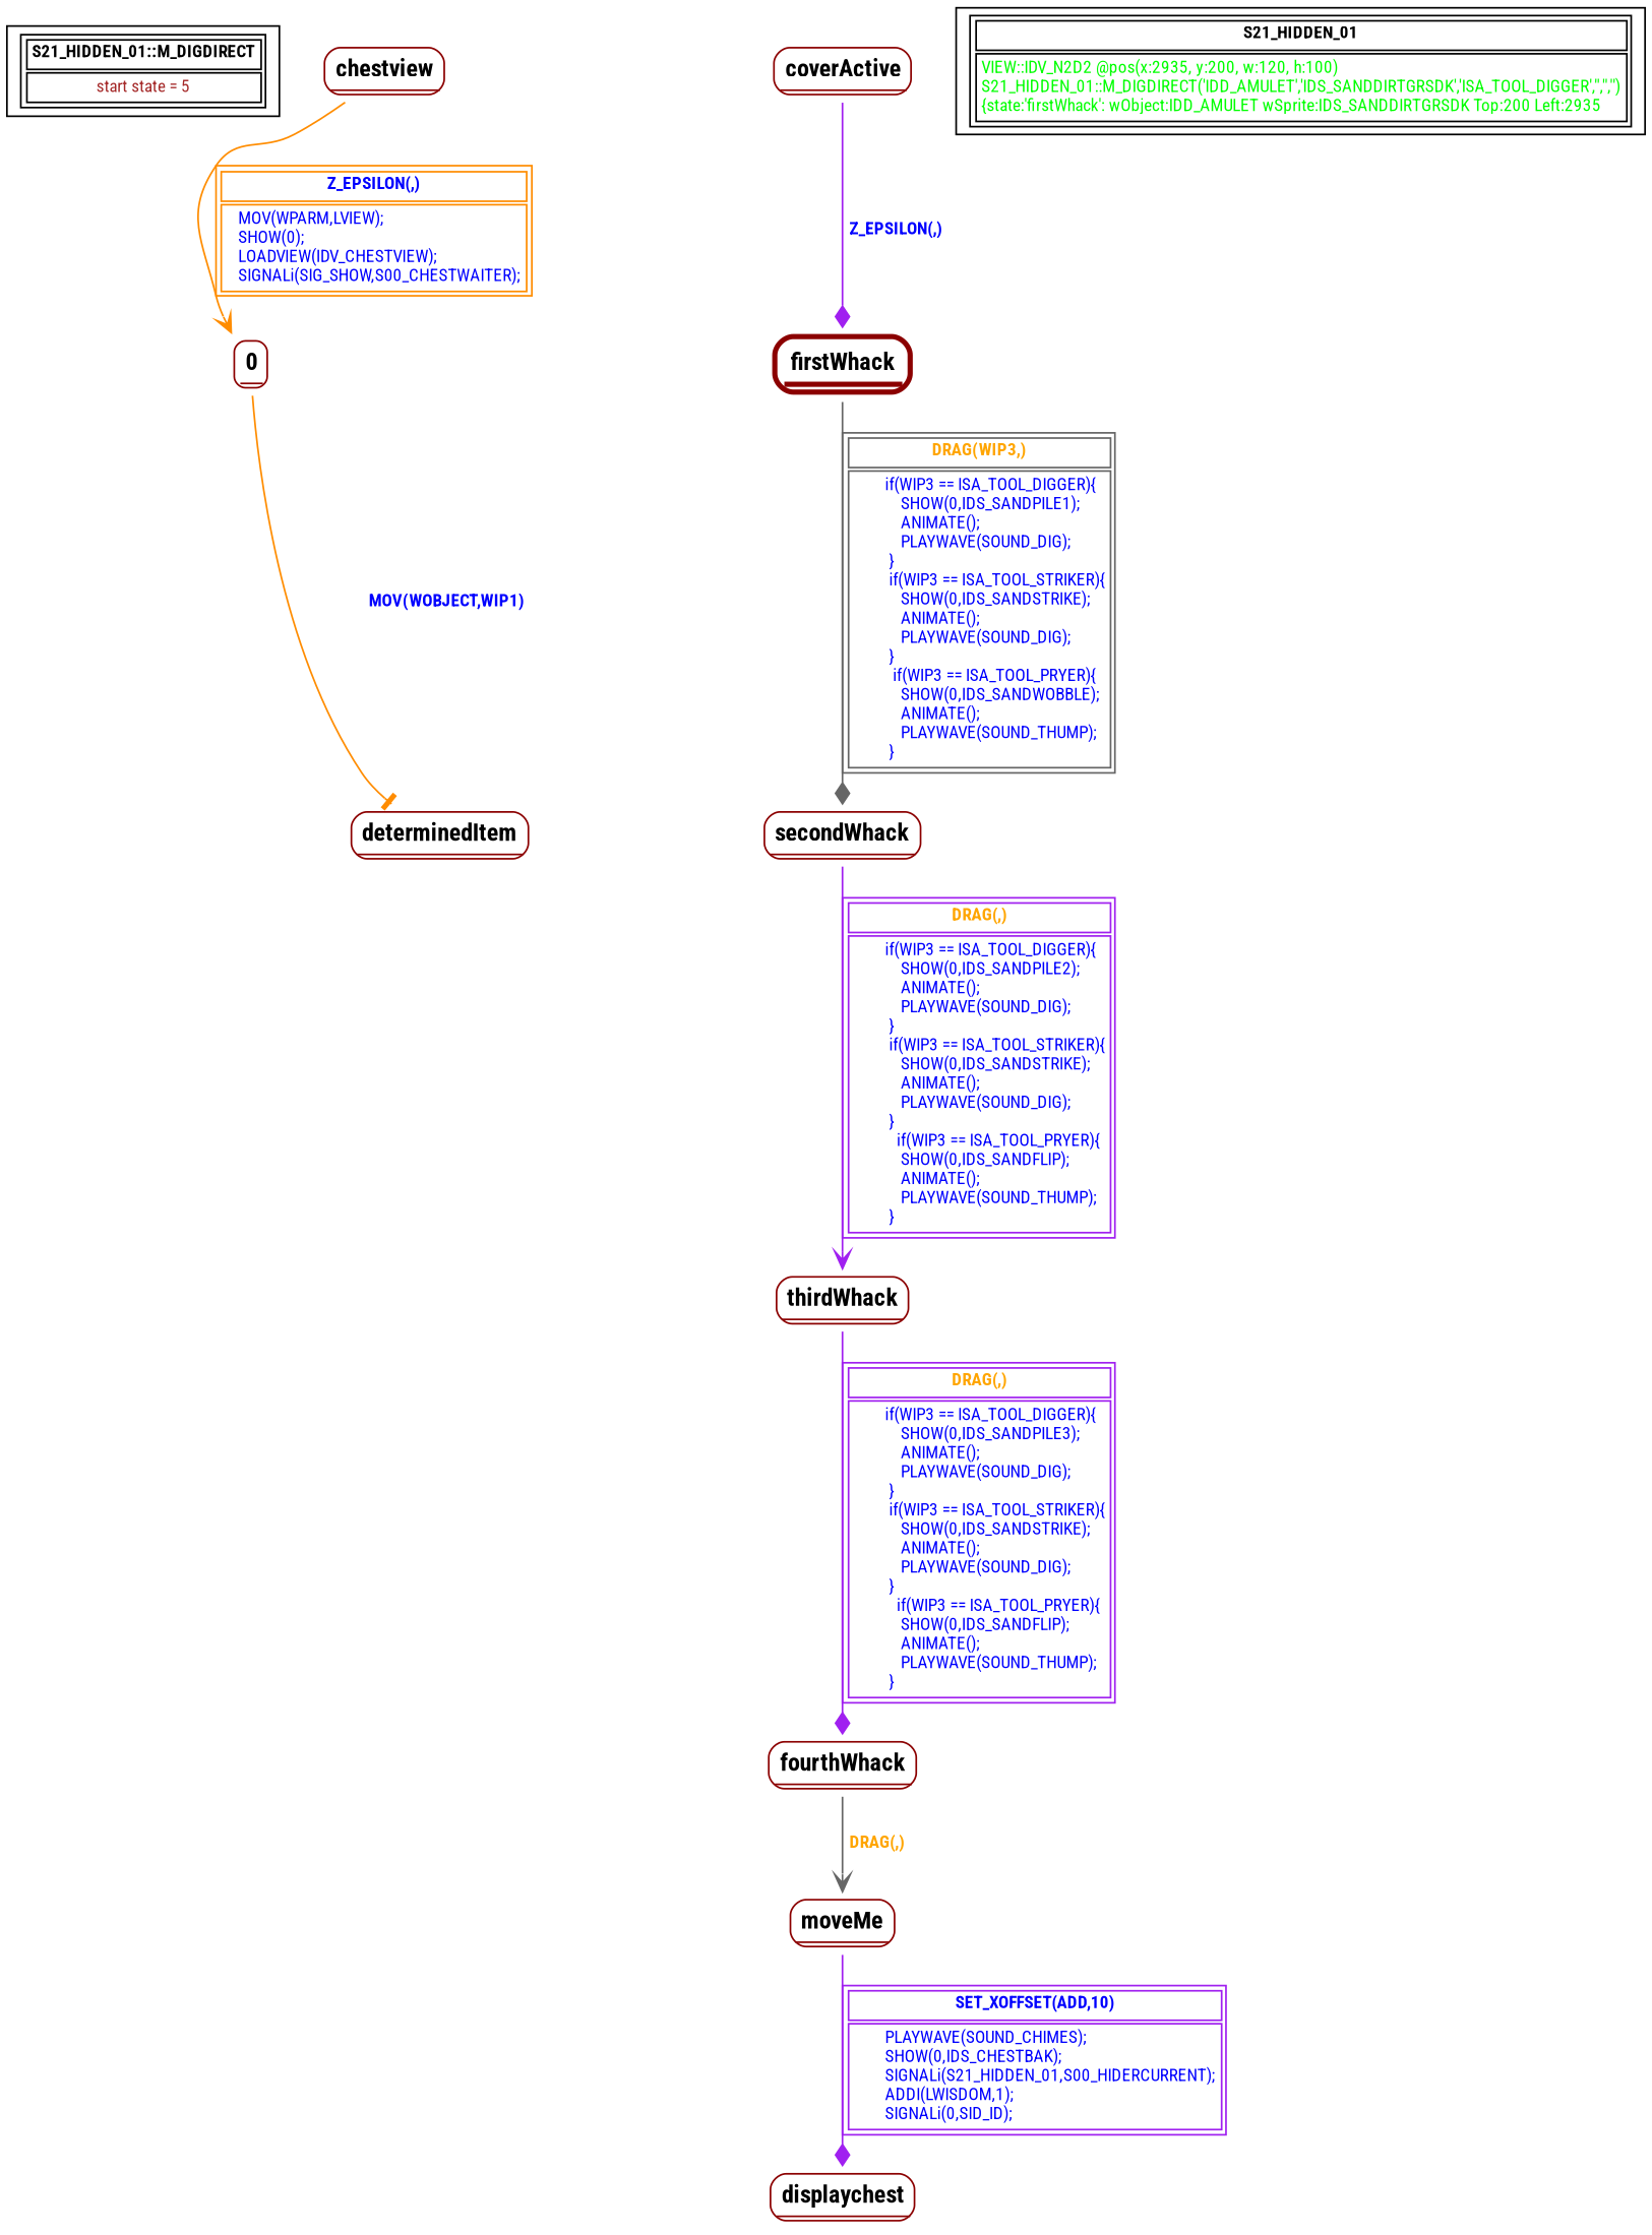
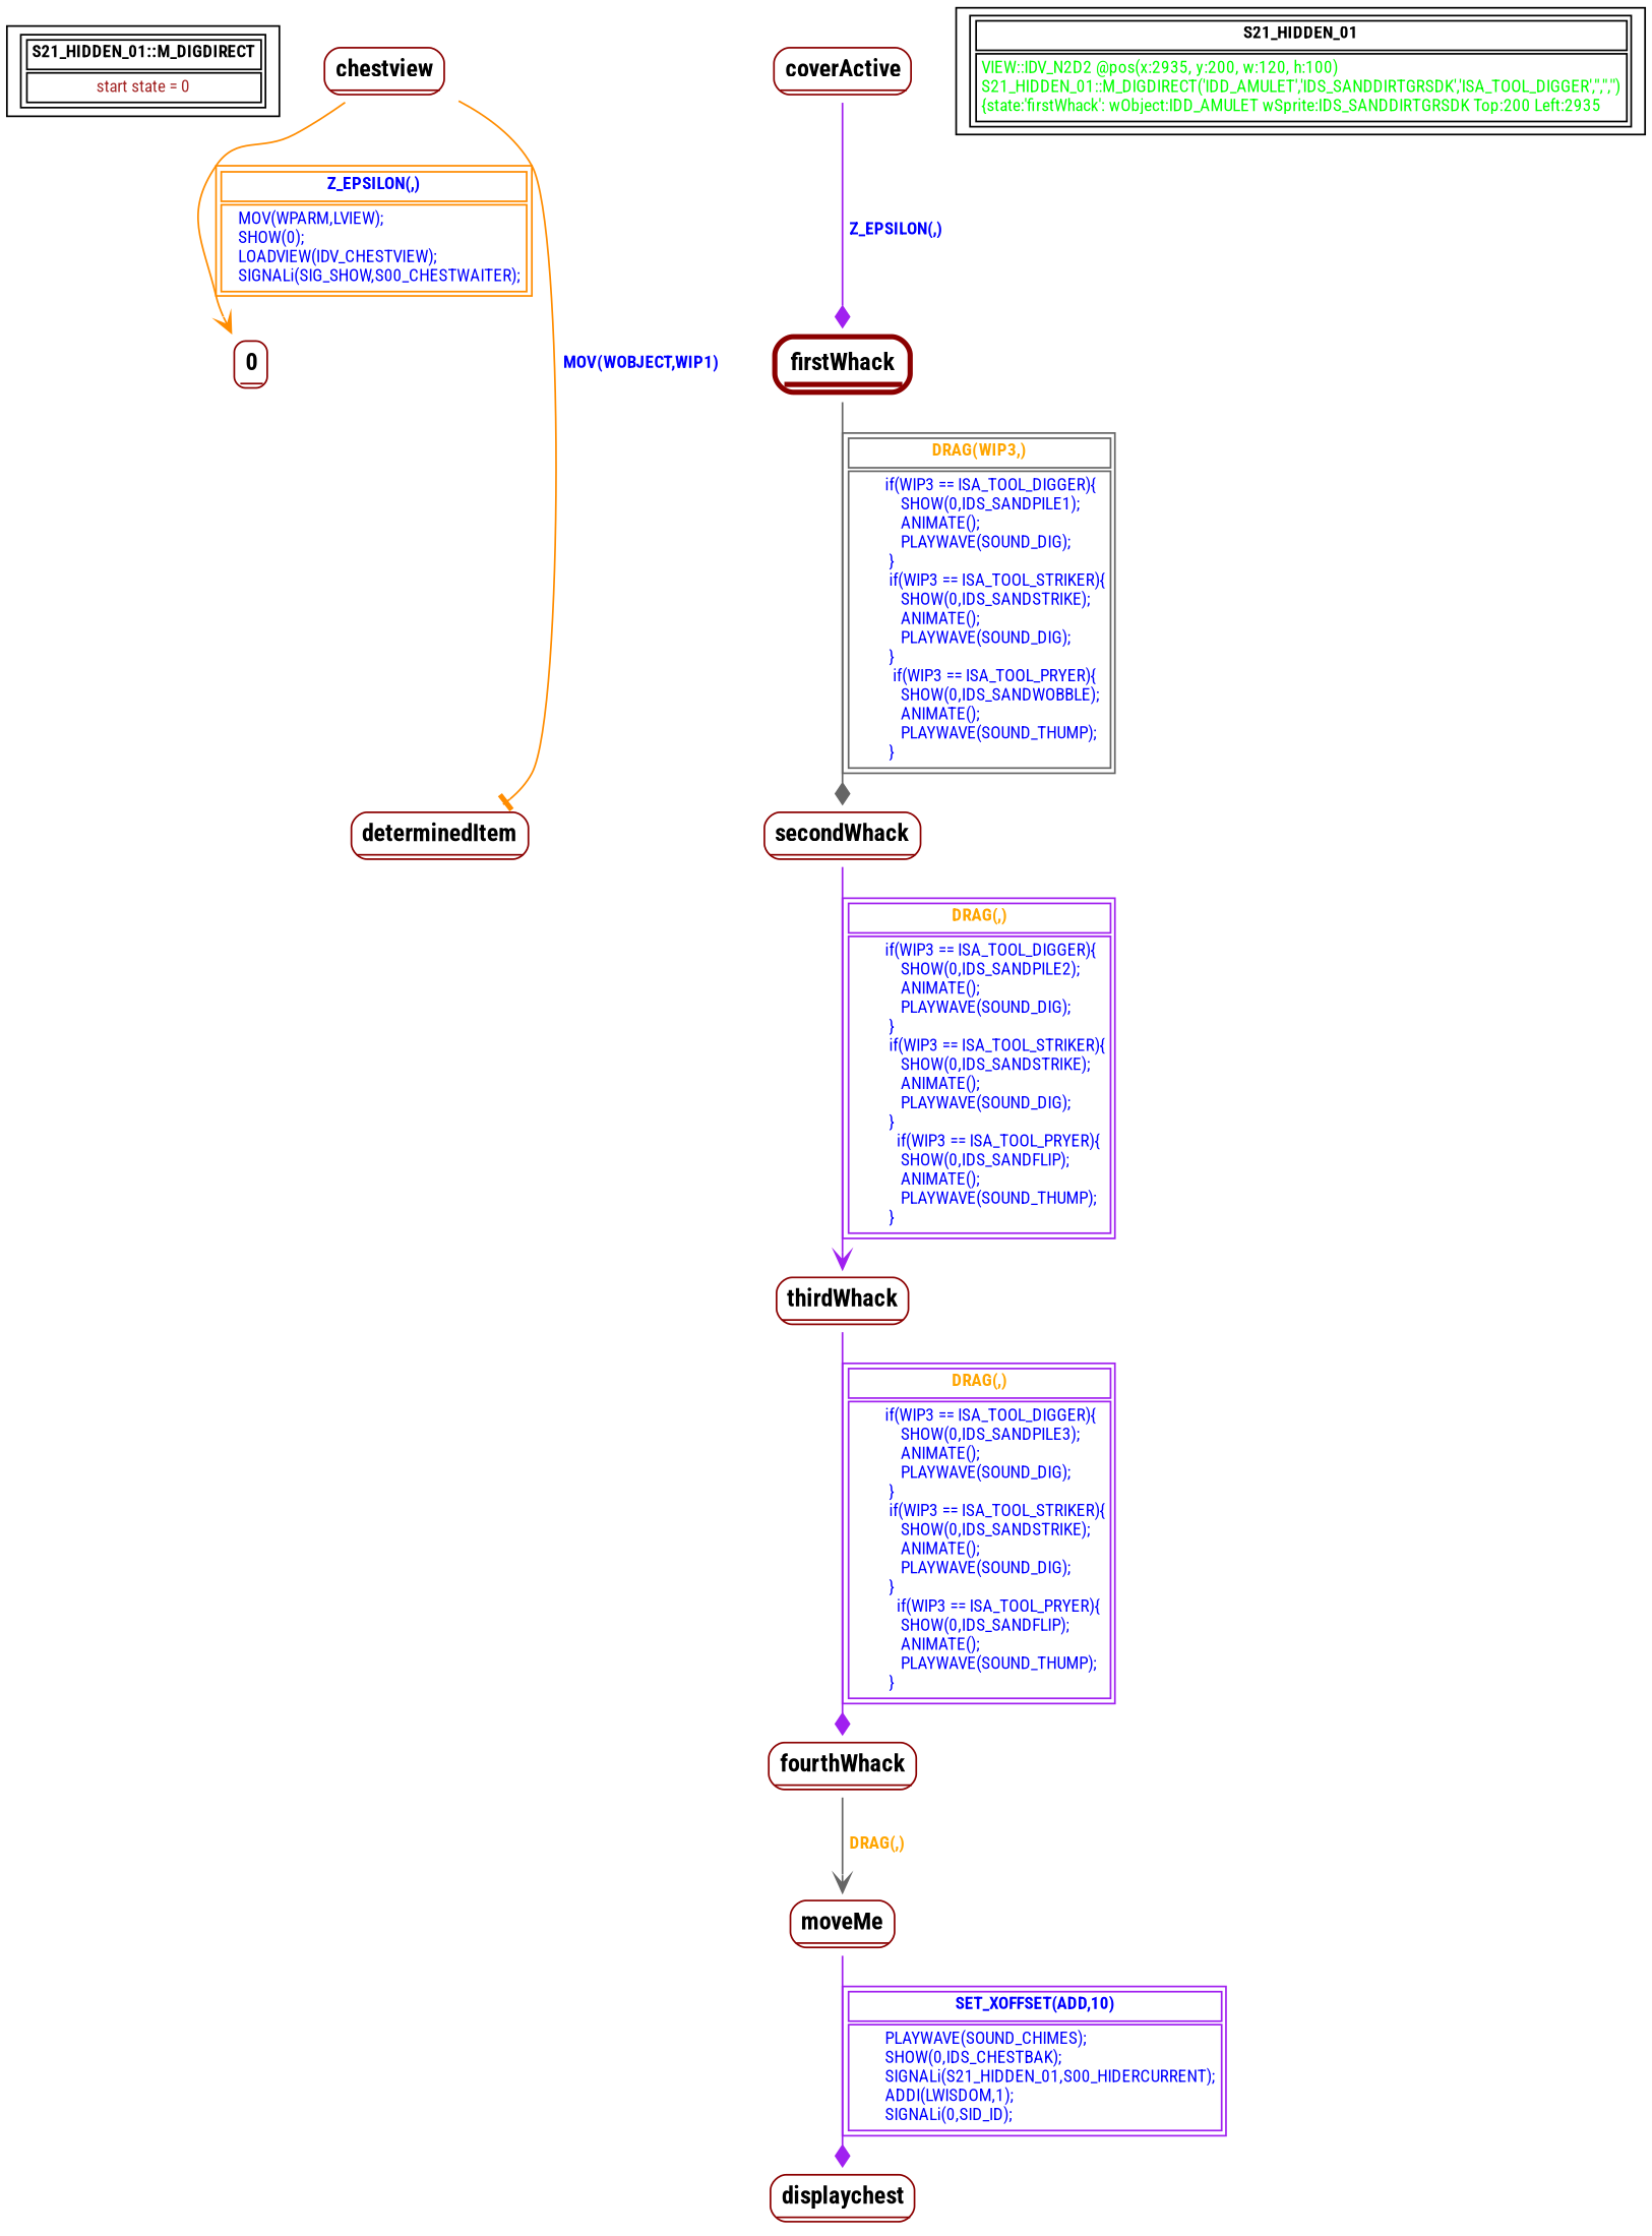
  digraph {
    fontname="Roboto Condensed"
    node [fontname="Roboto Condensed" fontsize=14 shape=none]
    edge [arrowhead=diamond color=purple fontcolor=blue fontname="Roboto Condensed" fontsize=10]
-   n1 [fontsize=10 label=< <table border="1"><tr><td><b>S21_HIDDEN_01::M_DIGDIRECT<br align="left"/></b></td></tr> <tr><td><font point-size="10" color ="brown">start state = 5<br align="left"/></font></td></tr></table>> shape=record]
+   n1 [fontsize=10 label=< <table border="1"><tr><td><b>S21_HIDDEN_01::M_DIGDIRECT<br align="left"/></b></td></tr> <tr><td><font point-size="10" color ="brown">start state = 0<br align="left"/></font></td></tr></table>> shape=record]
    n2 [label=< <table border="1" color="darkred" style="rounded"><tr><td sides="b"><b>0<br align="left"/></b></td></tr> </table>>]
    n3 [label=< <table border="1" color="darkred" style="rounded"><tr><td sides="b"><b>determinedItem<br align="left"/></b></td></tr> </table>>]
    n4 [label=< <table border="1" color="darkred" style="rounded"><tr><td sides="b"><b>coverActive<br align="left"/></b></td></tr> </table>>]
    n5 [label=< <table border="3" color="darkred" style="rounded"><tr><td sides="b"><b>firstWhack<br align="left"/></b></td></tr> </table>>]
    n6 [label=< <table border="1" color="darkred" style="rounded"><tr><td sides="b"><b>chestview<br align="left"/></b></td></tr> </table>>]
    n7 [label=< <table border="1" color="darkred" style="rounded"><tr><td sides="b"><b>secondWhack<br align="left"/></b></td></tr> </table>>]
    n8 [label=< <table border="1" color="darkred" style="rounded"><tr><td sides="b"><b>thirdWhack<br align="left"/></b></td></tr> </table>>]
    n9 [label=< <table border="1" color="darkred" style="rounded"><tr><td sides="b"><b>displaychest<br align="left"/></b></td></tr> </table>>]
    n10 [label=< <table border="1" color="darkred" style="rounded"><tr><td sides="b"><b>fourthWhack<br align="left"/></b></td></tr> </table>>]
    n11 [label=< <table border="1" color="darkred" style="rounded"><tr><td sides="b"><b>moveMe<br align="left"/></b></td></tr> </table>>]
    n12 [fontsize=10 label=< <table border="1"><tr><td><b>S21_HIDDEN_01<br align="left"/></b></td></tr> <tr><td><font point-size="10" color ="green">VIEW::IDV_N2D2 @pos(x:2935, y:200, w:120, h:100)<br align="left"/>S21_HIDDEN_01::M_DIGDIRECT(&apos;IDD_AMULET&apos;,&apos;IDS_SANDDIRTGRSDK&apos;,&apos;ISA_TOOL_DIGGER&apos;,&apos;&apos;,&apos;&apos;,&apos;&apos;)<br align="left"/>			&#123;state:&apos;firstWhack&apos;: wObject:IDD_AMULET wSprite:IDS_SANDDIRTGRSDK Top:200 Left:2935<br align="left"/></font></td></tr></table>> shape=record]
-   n2 -> n3 [arrowhead=tee color=darkorange label=< <table border="0"><tr><td><b>MOV(WOBJECT,WIP1)<br align="left"/></b></td></tr> </table>>]
+   n6 -> n3 [arrowhead=tee color=darkorange label=< <table border="0"><tr><td><b>MOV(WOBJECT,WIP1)<br align="left"/></b></td></tr> </table>>]
    n4 -> n5 [label=< <table border="0"><tr><td><b>Z_EPSILON(,)<br align="left"/></b></td></tr> </table>>]
    n5 -> n7 [color=gray40 fontcolor=orange label=< <table border="1"><tr><td><b>DRAG(WIP3,)<br align="left"/></b></td></tr> <tr><td><font point-size="10" color ="blue">        if(WIP3 == ISA_TOOL_DIGGER)&#123;<br align="left"/>            SHOW(0,IDS_SANDPILE1);<br align="left"/>            ANIMATE();<br align="left"/>            PLAYWAVE(SOUND_DIG);<br align="left"/>         &#125;   <br align="left"/>         if(WIP3 == ISA_TOOL_STRIKER)&#123;<br align="left"/>            SHOW(0,IDS_SANDSTRIKE);<br align="left"/>            ANIMATE();<br align="left"/>            PLAYWAVE(SOUND_DIG);<br align="left"/>         &#125;   <br align="left"/>          if(WIP3 == ISA_TOOL_PRYER)&#123;<br align="left"/>            SHOW(0,IDS_SANDWOBBLE);<br align="left"/>            ANIMATE();<br align="left"/>            PLAYWAVE(SOUND_THUMP);<br align="left"/>         &#125;   <br align="left"/></font></td></tr></table>>]
    n6 -> n2 [arrowhead=vee color=darkorange label=< <table border="1"><tr><td><b>Z_EPSILON(,)<br align="left"/></b></td></tr> <tr><td><font point-size="10" color ="blue">   MOV(WPARM,LVIEW);<br align="left"/>   SHOW(0);<br align="left"/>   LOADVIEW(IDV_CHESTVIEW);<br align="left"/>   SIGNALi(SIG_SHOW,S00_CHESTWAITER);<br align="left"/></font></td></tr></table>>]
    n7 -> n8 [arrowhead=vee fontcolor=orange label=< <table border="1"><tr><td><b>DRAG(,)<br align="left"/></b></td></tr> <tr><td><font point-size="10" color ="blue">        if(WIP3 == ISA_TOOL_DIGGER)&#123;<br align="left"/>            SHOW(0,IDS_SANDPILE2);<br align="left"/>            ANIMATE();<br align="left"/>            PLAYWAVE(SOUND_DIG);<br align="left"/>         &#125;   <br align="left"/>         if(WIP3 == ISA_TOOL_STRIKER)&#123;<br align="left"/>            SHOW(0,IDS_SANDSTRIKE);<br align="left"/>            ANIMATE();<br align="left"/>            PLAYWAVE(SOUND_DIG);<br align="left"/>         &#125;   <br align="left"/>           if(WIP3 == ISA_TOOL_PRYER)&#123;<br align="left"/>            SHOW(0,IDS_SANDFLIP);<br align="left"/>            ANIMATE();<br align="left"/>            PLAYWAVE(SOUND_THUMP);<br align="left"/>         &#125;   <br align="left"/></font></td></tr></table>>]
    n8 -> n10 [fontcolor=orange label=< <table border="1"><tr><td><b>DRAG(,)<br align="left"/></b></td></tr> <tr><td><font point-size="10" color ="blue">        if(WIP3 == ISA_TOOL_DIGGER)&#123;<br align="left"/>            SHOW(0,IDS_SANDPILE3);<br align="left"/>            ANIMATE();<br align="left"/>            PLAYWAVE(SOUND_DIG);<br align="left"/>         &#125;   <br align="left"/>         if(WIP3 == ISA_TOOL_STRIKER)&#123;<br align="left"/>            SHOW(0,IDS_SANDSTRIKE);<br align="left"/>            ANIMATE();<br align="left"/>            PLAYWAVE(SOUND_DIG);<br align="left"/>         &#125;   <br align="left"/>           if(WIP3 == ISA_TOOL_PRYER)&#123;<br align="left"/>            SHOW(0,IDS_SANDFLIP);<br align="left"/>            ANIMATE();<br align="left"/>            PLAYWAVE(SOUND_THUMP);<br align="left"/>         &#125;   <br align="left"/></font></td></tr></table>>]
    n10 -> n11 [arrowhead=vee color=gray40 fontcolor=orange label=< <table border="0"><tr><td><b>DRAG(,)<br align="left"/></b></td></tr> </table>>]
    n11 -> n9 [label=< <table border="1"><tr><td><b>SET_XOFFSET(ADD,10)<br align="left"/></b></td></tr> <tr><td><font point-size="10" color ="blue">        PLAYWAVE(SOUND_CHIMES);<br align="left"/>        SHOW(0,IDS_CHESTBAK);<br align="left"/>        SIGNALi(S21_HIDDEN_01,S00_HIDERCURRENT);<br align="left"/>        ADDI(LWISDOM,1); <br align="left"/>        SIGNALi(0,SID_ID);<br align="left"/></font></td></tr></table>>]
  }
